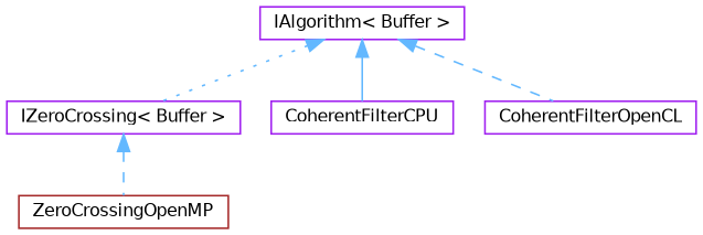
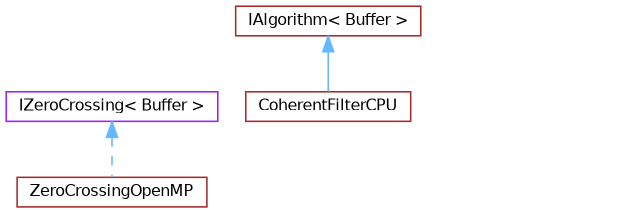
  digraph {
    rankdir=TB
    node [color=brown fillcolor=white fontname=Helvetica fontsize=10 shape=box style=filled]
    edge [color=steelblue1 dir=back fontname=Helvetica fontsize=10 labelfontname=Helvetica labelfontsize=10 style=dashed]
-   n1 [color=purple height=0.2 label="IAlgorithm\< Buffer \>" width=0.4]
+   n1 [height=0.2 label="IAlgorithm\< Buffer \>" width=0.4]
    n2 [color=purple height=0.2 label="IZeroCrossing\< Buffer \>" width=0.4]
-   n3 [color=purple height=0.2 label=CoherentFilterCPU width=0.4]
-   n4 [color=purple height=0.2 label=CoherentFilterOpenCL width=0.4]
+   n3 [height=0.2 label=CoherentFilterCPU width=0.4]
    n5 [height=0.2 label=ZeroCrossingOpenMP width=0.4]
-   n1 -> n2 [style=dotted]
    n1 -> n3 [style=solid]
-   n1 -> n4
    n2 -> n5
  }
